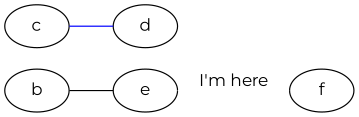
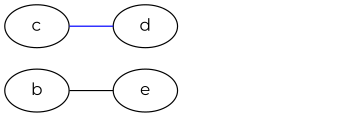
  graph {
    fontname=Montserrat
    rankdir=LR
    node [fontname=Montserrat]
    edge [fontname=Montserrat]
    b
    e
-   f
    c
    d
    b -- e
-   e -- f [color=white label="I'm here"]
    c -- d [color=blue]
  }
